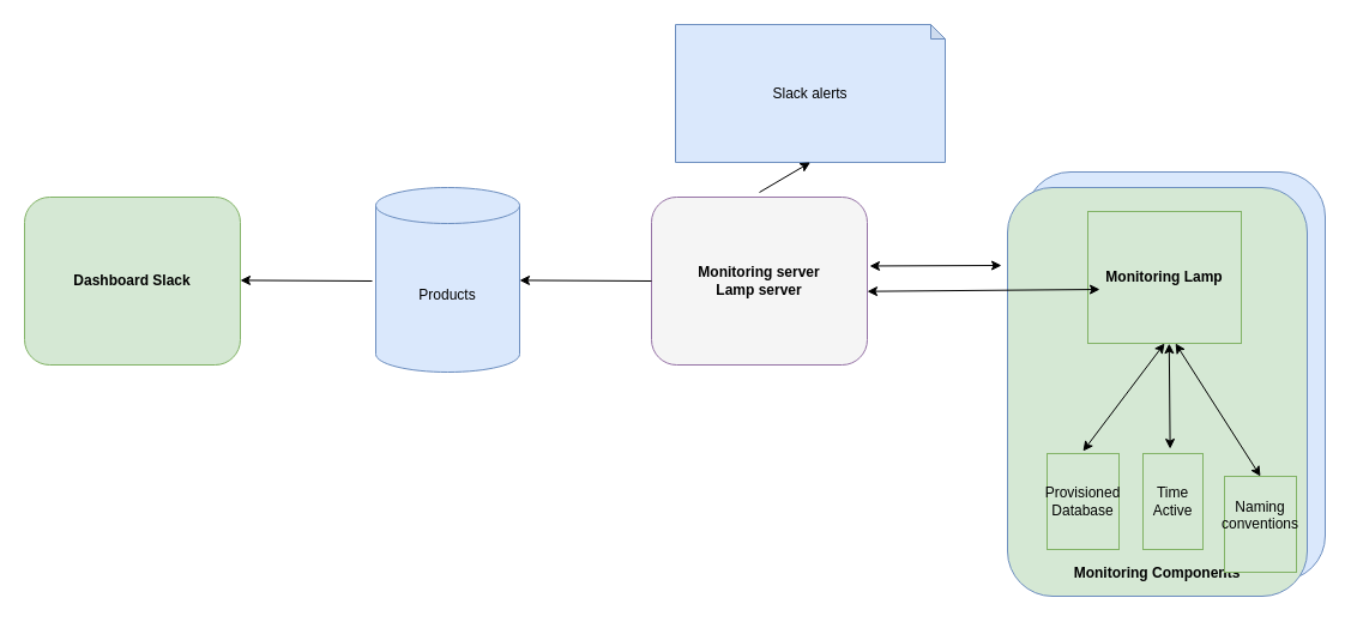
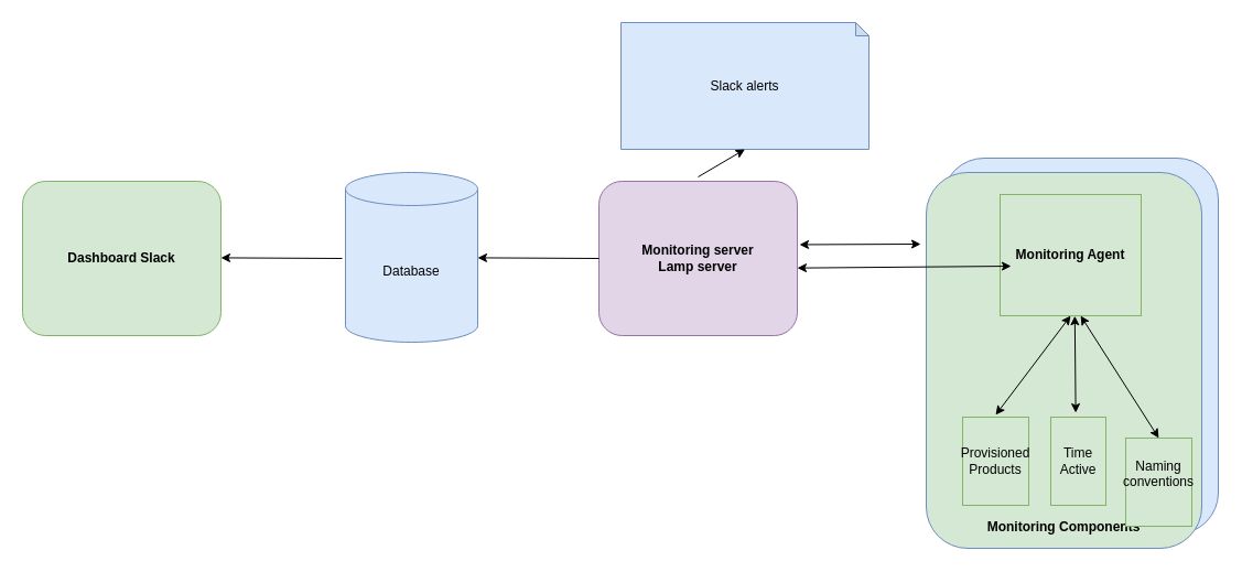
  <mxCell id="0" />
  <mxCell id="1" parent="0" />
  <mxCell id="2" value="" style="rounded=1;whiteSpace=wrap;html=1;fillColor=#dae8fc;strokeColor=#6c8ebf;" vertex="1" parent="1"><mxGeometry x="855" y="143" width="250" height="341" as="geometry" /></mxCell>
  <mxCell id="3" value="&lt;div&gt;&lt;br&gt;&lt;/div&gt;&lt;div&gt;&lt;br&gt;&lt;/div&gt;&lt;div&gt;&lt;br&gt;&lt;/div&gt;&lt;div&gt;&lt;br&gt;&lt;/div&gt;&lt;div&gt;&lt;br&gt;&lt;/div&gt;&lt;div&gt;&lt;br&gt;&lt;/div&gt;&lt;div&gt;&lt;br&gt;&lt;/div&gt;&lt;div&gt;&lt;br&gt;&lt;/div&gt;&lt;div&gt;&lt;br&gt;&lt;/div&gt;&lt;div&gt;&lt;br&gt;&lt;/div&gt;&lt;div&gt;&lt;br&gt;&lt;/div&gt;&lt;div&gt;&lt;br&gt;&lt;/div&gt;&lt;div&gt;&lt;br&gt;&lt;/div&gt;&lt;div&gt;&lt;br&gt;&lt;/div&gt;&lt;div&gt;&lt;br&gt;&lt;/div&gt;&lt;div&gt;&lt;br&gt;&lt;/div&gt;&lt;div&gt;&lt;br&gt;&lt;/div&gt;&lt;div&gt;&lt;br&gt;&lt;/div&gt;&lt;div&gt;&lt;br&gt;&lt;/div&gt;&lt;div&gt;&lt;br&gt;&lt;/div&gt;&lt;div&gt;&lt;br&gt;&lt;/div&gt;&lt;div&gt;&lt;b&gt;Monitoring Components&lt;/b&gt;&lt;/div&gt;" style="rounded=1;whiteSpace=wrap;html=1;fillColor=#d5e8d4;strokeColor=#6c8ebf;" vertex="1" parent="1"><mxGeometry x="840" y="156" width="250" height="341" as="geometry" /></mxCell>
- <mxCell id="4" value="&lt;b&gt;Monitoring Lamp&lt;/b&gt;" style="rounded=0;whiteSpace=wrap;html=1;fillColor=#d5e8d4;strokeColor=#82b366;" vertex="1" parent="1"><mxGeometry x="907" y="176" width="128" height="110" as="geometry" /></mxCell>
- <mxCell id="5" value="Provisioned Database" style="rounded=0;whiteSpace=wrap;html=1;fillColor=#d5e8d4;strokeColor=#82b366;" vertex="1" parent="1"><mxGeometry x="873" y="378" width="60" height="80" as="geometry" /></mxCell>
+ <mxCell id="4" value="&lt;b&gt;Monitoring Agent&lt;/b&gt;" style="rounded=0;whiteSpace=wrap;html=1;fillColor=#d5e8d4;strokeColor=#82b366;" vertex="1" parent="1"><mxGeometry x="907" y="176" width="128" height="110" as="geometry" /></mxCell>
+ <mxCell id="5" value="Provisioned Products" style="rounded=0;whiteSpace=wrap;html=1;fillColor=#d5e8d4;strokeColor=#82b366;" vertex="1" parent="1"><mxGeometry x="873" y="378" width="60" height="80" as="geometry" /></mxCell>
  <mxCell id="6" value="Time Active" style="rounded=0;whiteSpace=wrap;html=1;fillColor=#d5e8d4;strokeColor=#82b366;" vertex="1" parent="1"><mxGeometry x="953" y="378" width="50" height="80" as="geometry" /></mxCell>
  <mxCell id="7" value="Naming conventions&lt;div&gt;&lt;br&gt;&lt;/div&gt;" style="rounded=0;whiteSpace=wrap;html=1;fillColor=#d5e8d4;strokeColor=#82b366;" vertex="1" parent="1"><mxGeometry x="1021" y="397" width="60" height="80" as="geometry" /></mxCell>
  <mxCell id="8" value="" style="endArrow=classic;startArrow=classic;html=1;rounded=0;entryX=0.5;entryY=1;entryDx=0;entryDy=0;" edge="1" parent="1" target="4"><mxGeometry width="50" height="50" relative="1" as="geometry"><mxPoint x="903" y="376" as="sourcePoint" /><mxPoint x="924" y="276" as="targetPoint" /></mxGeometry></mxCell>
  <mxCell id="9" value="" style="endArrow=classic;startArrow=classic;html=1;rounded=0;entryX=0.61;entryY=1.009;entryDx=0;entryDy=0;entryPerimeter=0;exitX=0.5;exitY=0;exitDx=0;exitDy=0;" edge="1" parent="1" source="7"><mxGeometry width="50" height="50" relative="1" as="geometry"><mxPoint x="1038" y="371" as="sourcePoint" /><mxPoint x="980.08" y="285.99" as="targetPoint" /></mxGeometry></mxCell>
  <mxCell id="10" value="" style="endArrow=classic;startArrow=classic;html=1;rounded=0;entryX=0.561;entryY=1.038;entryDx=0;entryDy=0;entryPerimeter=0;" edge="1" parent="1"><mxGeometry width="50" height="50" relative="1" as="geometry"><mxPoint x="975.627" y="374" as="sourcePoint" /><mxPoint x="974.808" y="286.18" as="targetPoint" /></mxGeometry></mxCell>
- <mxCell id="11" value="&lt;b&gt;Monitoring server&lt;/b&gt;&lt;div&gt;&lt;b&gt;Lamp server&lt;/b&gt;&lt;/div&gt;" style="rounded=1;whiteSpace=wrap;html=1;fillColor=#f5f5f5;strokeColor=#9673a6;" vertex="1" parent="1"><mxGeometry x="543" y="164" width="180" height="140" as="geometry" /></mxCell>
+ <mxCell id="11" value="&lt;b&gt;Monitoring server&lt;/b&gt;&lt;div&gt;&lt;b&gt;Lamp server&lt;/b&gt;&lt;/div&gt;" style="rounded=1;whiteSpace=wrap;html=1;fillColor=#e1d5e7;strokeColor=#9673a6;" vertex="1" parent="1"><mxGeometry x="543" y="164" width="180" height="140" as="geometry" /></mxCell>
  <mxCell id="12" value="" style="endArrow=classic;startArrow=classic;html=1;rounded=0;" edge="1" parent="1"><mxGeometry width="50" height="50" relative="1" as="geometry"><mxPoint x="725" y="221.47" as="sourcePoint" /><mxPoint x="835" y="221" as="targetPoint" /></mxGeometry></mxCell>
  <mxCell id="13" value="" style="endArrow=classic;startArrow=classic;html=1;rounded=0;entryX=0;entryY=0.5;entryDx=0;entryDy=0;exitX=1;exitY=0.562;exitDx=0;exitDy=0;exitPerimeter=0;" edge="1" parent="1" source="11"><mxGeometry width="50" height="50" relative="1" as="geometry"><mxPoint x="733" y="240.47" as="sourcePoint" /><mxPoint x="917" y="241" as="targetPoint" /></mxGeometry></mxCell>
  <mxCell id="14" value="Slack alerts" style="shape=note;whiteSpace=wrap;html=1;backgroundOutline=1;darkOpacity=0.05;direction=east;size=12;fillColor=#dae8fc;strokeColor=#6c8ebf;" vertex="1" parent="1"><mxGeometry x="563" y="20" width="225" height="115" as="geometry" /></mxCell>
  <mxCell id="15" value="" style="endArrow=classic;html=1;rounded=0;entryX=0.5;entryY=1;entryDx=0;entryDy=0;entryPerimeter=0;" edge="1" parent="1" target="14"><mxGeometry width="50" height="50" relative="1" as="geometry"><mxPoint x="633" y="160" as="sourcePoint" /><mxPoint x="663" y="100" as="targetPoint" /></mxGeometry></mxCell>
- <mxCell id="16" value="Products" style="shape=cylinder3;whiteSpace=wrap;html=1;boundedLbl=1;backgroundOutline=1;size=15;fillColor=#dae8fc;strokeColor=#6c8ebf;" vertex="1" parent="1"><mxGeometry x="313" y="156" width="120" height="154" as="geometry" /></mxCell>
+ <mxCell id="16" value="Database" style="shape=cylinder3;whiteSpace=wrap;html=1;boundedLbl=1;backgroundOutline=1;size=15;fillColor=#dae8fc;strokeColor=#6c8ebf;" vertex="1" parent="1"><mxGeometry x="313" y="156" width="120" height="154" as="geometry" /></mxCell>
  <mxCell id="17" value="&lt;b&gt;Dashboard Slack&lt;/b&gt;" style="rounded=1;whiteSpace=wrap;html=1;fillColor=#d5e8d4;strokeColor=#82b366;" vertex="1" parent="1"><mxGeometry x="20" y="164" width="180" height="140" as="geometry" /></mxCell>
  <mxCell id="18" value="" style="endArrow=classic;html=1;rounded=0;exitX=0;exitY=0.5;exitDx=0;exitDy=0;" edge="1" parent="1" source="11"><mxGeometry width="50" height="50" relative="1" as="geometry"><mxPoint x="533" y="233.41" as="sourcePoint" /><mxPoint x="433" y="233.41" as="targetPoint" /></mxGeometry></mxCell>
  <mxCell id="19" value="" style="endArrow=classic;html=1;rounded=0;exitX=0;exitY=0.5;exitDx=0;exitDy=0;" edge="1" parent="1"><mxGeometry width="50" height="50" relative="1" as="geometry"><mxPoint x="310" y="234" as="sourcePoint" /><mxPoint x="200" y="233.41" as="targetPoint" /></mxGeometry></mxCell>
